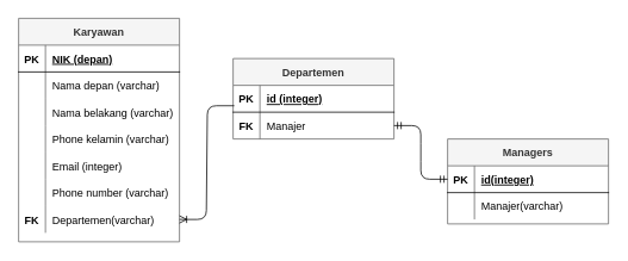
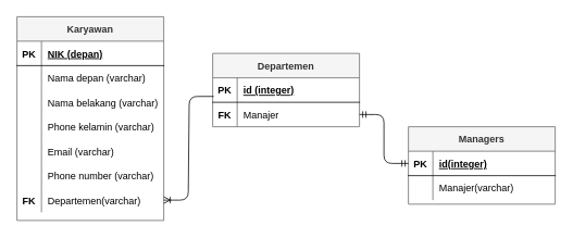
  <mxCell id="0" />
  <mxCell id="1" parent="0" />
  <mxCell id="2" value="Karyawan" style="shape=table;startSize=30;container=1;collapsible=1;childLayout=tableLayout;fixedRows=1;rowLines=0;fontStyle=1;align=center;resizeLast=1;fillColor=#f5f5f5;strokeColor=#666666;fontColor=#333333;" vertex="1" parent="1"><mxGeometry x="20" y="20" width="180" height="250" as="geometry" /></mxCell>
  <mxCell id="3" value="" style="shape=partialRectangle;collapsible=0;dropTarget=0;pointerEvents=0;fillColor=none;top=0;left=0;bottom=1;right=0;points=[[0,0.5],[1,0.5]];portConstraint=eastwest;" vertex="1" parent="2"><mxGeometry y="30" width="180" height="30" as="geometry" /></mxCell>
  <mxCell id="4" value="PK" style="shape=partialRectangle;connectable=0;fillColor=none;top=0;left=0;bottom=0;right=0;fontStyle=1;overflow=hidden;" vertex="1" parent="3"><mxGeometry width="30" height="30" as="geometry" /></mxCell>
  <mxCell id="5" value="NIK (depan)" style="shape=partialRectangle;connectable=0;fillColor=none;top=0;left=0;bottom=0;right=0;align=left;spacingLeft=6;fontStyle=5;overflow=hidden;" vertex="1" parent="3"><mxGeometry x="30" width="150" height="30" as="geometry" /></mxCell>
  <mxCell id="6" value="" style="shape=partialRectangle;collapsible=0;dropTarget=0;pointerEvents=0;fillColor=none;top=0;left=0;bottom=0;right=0;points=[[0,0.5],[1,0.5]];portConstraint=eastwest;" vertex="1" parent="2"><mxGeometry y="60" width="180" height="30" as="geometry" /></mxCell>
  <mxCell id="7" value="" style="shape=partialRectangle;connectable=0;fillColor=none;top=0;left=0;bottom=0;right=0;editable=1;overflow=hidden;" vertex="1" parent="6"><mxGeometry width="30" height="30" as="geometry" /></mxCell>
  <mxCell id="8" value="Nama depan (varchar)" style="shape=partialRectangle;connectable=0;fillColor=none;top=0;left=0;bottom=0;right=0;align=left;spacingLeft=6;overflow=hidden;" vertex="1" parent="6"><mxGeometry x="30" width="150" height="30" as="geometry" /></mxCell>
  <mxCell id="9" value="" style="shape=partialRectangle;collapsible=0;dropTarget=0;pointerEvents=0;fillColor=none;top=0;left=0;bottom=0;right=0;points=[[0,0.5],[1,0.5]];portConstraint=eastwest;" vertex="1" parent="2"><mxGeometry y="90" width="180" height="30" as="geometry" /></mxCell>
  <mxCell id="10" value="" style="shape=partialRectangle;connectable=0;fillColor=none;top=0;left=0;bottom=0;right=0;editable=1;overflow=hidden;" vertex="1" parent="9"><mxGeometry width="30" height="30" as="geometry" /></mxCell>
  <mxCell id="11" value="Nama belakang (varchar)" style="shape=partialRectangle;connectable=0;fillColor=none;top=0;left=0;bottom=0;right=0;align=left;spacingLeft=6;overflow=hidden;" vertex="1" parent="9"><mxGeometry x="30" width="150" height="30" as="geometry" /></mxCell>
  <mxCell id="12" value="" style="shape=partialRectangle;collapsible=0;dropTarget=0;pointerEvents=0;fillColor=none;top=0;left=0;bottom=0;right=0;points=[[0,0.5],[1,0.5]];portConstraint=eastwest;" vertex="1" parent="2"><mxGeometry y="120" width="180" height="30" as="geometry" /></mxCell>
  <mxCell id="13" value="" style="shape=partialRectangle;connectable=0;fillColor=none;top=0;left=0;bottom=0;right=0;editable=1;overflow=hidden;" vertex="1" parent="12"><mxGeometry width="30" height="30" as="geometry" /></mxCell>
  <mxCell id="14" value="Phone kelamin (varchar)" style="shape=partialRectangle;connectable=0;fillColor=none;top=0;left=0;bottom=0;right=0;align=left;spacingLeft=6;overflow=hidden;" vertex="1" parent="12"><mxGeometry x="30" width="150" height="30" as="geometry" /></mxCell>
  <mxCell id="15" value="" style="shape=partialRectangle;collapsible=0;dropTarget=0;pointerEvents=0;fillColor=none;top=0;left=0;bottom=0;right=0;points=[[0,0.5],[1,0.5]];portConstraint=eastwest;" vertex="1" parent="2"><mxGeometry y="150" width="180" height="30" as="geometry" /></mxCell>
  <mxCell id="16" value="" style="shape=partialRectangle;connectable=0;fillColor=none;top=0;left=0;bottom=0;right=0;editable=1;overflow=hidden;" vertex="1" parent="15"><mxGeometry width="30" height="30" as="geometry" /></mxCell>
- <mxCell id="17" value="Email (integer)" style="shape=partialRectangle;connectable=0;fillColor=none;top=0;left=0;bottom=0;right=0;align=left;spacingLeft=6;overflow=hidden;" vertex="1" parent="15"><mxGeometry x="30" width="150" height="30" as="geometry" /></mxCell>
+ <mxCell id="17" value="Email (varchar)" style="shape=partialRectangle;connectable=0;fillColor=none;top=0;left=0;bottom=0;right=0;align=left;spacingLeft=6;overflow=hidden;" vertex="1" parent="15"><mxGeometry x="30" width="150" height="30" as="geometry" /></mxCell>
  <mxCell id="18" value="" style="shape=partialRectangle;collapsible=0;dropTarget=0;pointerEvents=0;fillColor=none;top=0;left=0;bottom=0;right=0;points=[[0,0.5],[1,0.5]];portConstraint=eastwest;" vertex="1" parent="2"><mxGeometry y="180" width="180" height="30" as="geometry" /></mxCell>
  <mxCell id="19" value="" style="shape=partialRectangle;connectable=0;fillColor=none;top=0;left=0;bottom=0;right=0;editable=1;overflow=hidden;" vertex="1" parent="18"><mxGeometry width="30" height="30" as="geometry" /></mxCell>
  <mxCell id="20" value="Phone number (varchar)" style="shape=partialRectangle;connectable=0;fillColor=none;top=0;left=0;bottom=0;right=0;align=left;spacingLeft=6;overflow=hidden;" vertex="1" parent="18"><mxGeometry x="30" width="150" height="30" as="geometry" /></mxCell>
  <mxCell id="21" value="" style="shape=partialRectangle;collapsible=0;dropTarget=0;pointerEvents=0;fillColor=none;top=0;left=0;bottom=0;right=0;points=[[0,0.5],[1,0.5]];portConstraint=eastwest;" vertex="1" parent="2"><mxGeometry y="210" width="180" height="30" as="geometry" /></mxCell>
  <mxCell id="22" value="FK" style="shape=partialRectangle;connectable=0;fillColor=none;top=0;left=0;bottom=0;right=0;editable=1;overflow=hidden;fontStyle=1;" vertex="1" parent="21"><mxGeometry width="30" height="30" as="geometry" /></mxCell>
  <mxCell id="23" value="Departemen(varchar)" style="shape=partialRectangle;connectable=0;fillColor=none;top=0;left=0;bottom=0;right=0;align=left;spacingLeft=6;overflow=hidden;" vertex="1" parent="21"><mxGeometry x="30" width="150" height="30" as="geometry" /></mxCell>
  <mxCell id="24" value="Departemen" style="shape=table;startSize=30;container=1;collapsible=1;childLayout=tableLayout;fixedRows=1;rowLines=0;fontStyle=1;align=center;resizeLast=1;fillColor=#f5f5f5;strokeColor=#666666;fontColor=#333333;" vertex="1" parent="1"><mxGeometry x="260" y="65" width="180" height="90" as="geometry" /></mxCell>
  <mxCell id="25" value="" style="shape=partialRectangle;collapsible=0;dropTarget=0;pointerEvents=0;fillColor=none;top=0;left=0;bottom=1;right=0;points=[[0,0.5],[1,0.5]];portConstraint=eastwest;" vertex="1" parent="24"><mxGeometry y="30" width="180" height="30" as="geometry" /></mxCell>
  <mxCell id="26" value="PK" style="shape=partialRectangle;connectable=0;fillColor=none;top=0;left=0;bottom=0;right=0;fontStyle=1;overflow=hidden;" vertex="1" parent="25"><mxGeometry width="30" height="30" as="geometry" /></mxCell>
  <mxCell id="27" value="id (integer)" style="shape=partialRectangle;connectable=0;fillColor=none;top=0;left=0;bottom=0;right=0;align=left;spacingLeft=6;fontStyle=5;overflow=hidden;" vertex="1" parent="25"><mxGeometry x="30" width="150" height="30" as="geometry" /></mxCell>
  <mxCell id="28" value="" style="shape=partialRectangle;collapsible=0;dropTarget=0;pointerEvents=0;fillColor=none;top=0;left=0;bottom=0;right=0;points=[[0,0.5],[1,0.5]];portConstraint=eastwest;" vertex="1" parent="24"><mxGeometry y="60" width="180" height="30" as="geometry" /></mxCell>
  <mxCell id="29" value="FK" style="shape=partialRectangle;connectable=0;fillColor=none;top=0;left=0;bottom=0;right=0;editable=1;overflow=hidden;fontStyle=1;" vertex="1" parent="28"><mxGeometry width="30" height="30" as="geometry" /></mxCell>
  <mxCell id="30" value="Manajer" style="shape=partialRectangle;connectable=0;fillColor=none;top=0;left=0;bottom=0;right=0;align=left;spacingLeft=6;overflow=hidden;" vertex="1" parent="28"><mxGeometry x="30" width="150" height="30" as="geometry" /></mxCell>
  <mxCell id="31" value="Managers" style="shape=table;startSize=30;container=1;collapsible=1;childLayout=tableLayout;fixedRows=1;rowLines=0;fontStyle=1;align=center;resizeLast=1;fillColor=#f5f5f5;strokeColor=#666666;fontColor=#333333;" vertex="1" parent="1"><mxGeometry x="500" y="155" width="180" height="95" as="geometry" /></mxCell>
  <mxCell id="32" value="" style="shape=partialRectangle;collapsible=0;dropTarget=0;pointerEvents=0;fillColor=none;top=0;left=0;bottom=1;right=0;points=[[0,0.5],[1,0.5]];portConstraint=eastwest;" vertex="1" parent="31"><mxGeometry y="30" width="180" height="30" as="geometry" /></mxCell>
  <mxCell id="33" value="PK" style="shape=partialRectangle;connectable=0;fillColor=none;top=0;left=0;bottom=0;right=0;fontStyle=1;overflow=hidden;" vertex="1" parent="32"><mxGeometry width="30" height="30" as="geometry" /></mxCell>
  <mxCell id="34" value="id(integer)" style="shape=partialRectangle;connectable=0;fillColor=none;top=0;left=0;bottom=0;right=0;align=left;spacingLeft=6;fontStyle=5;overflow=hidden;" vertex="1" parent="32"><mxGeometry x="30" width="150" height="30" as="geometry" /></mxCell>
  <mxCell id="35" value="" style="shape=partialRectangle;collapsible=0;dropTarget=0;pointerEvents=0;fillColor=none;top=0;left=0;bottom=0;right=0;points=[[0,0.5],[1,0.5]];portConstraint=eastwest;" vertex="1" parent="31"><mxGeometry y="60" width="180" height="30" as="geometry" /></mxCell>
  <mxCell id="36" value="" style="shape=partialRectangle;connectable=0;fillColor=none;top=0;left=0;bottom=0;right=0;editable=1;overflow=hidden;" vertex="1" parent="35"><mxGeometry width="30" height="30" as="geometry" /></mxCell>
  <mxCell id="37" value="Manajer(varchar)" style="shape=partialRectangle;connectable=0;fillColor=none;top=0;left=0;bottom=0;right=0;align=left;spacingLeft=6;overflow=hidden;" vertex="1" parent="35"><mxGeometry x="30" width="150" height="30" as="geometry" /></mxCell>
  <mxCell id="38" value="" style="edgeStyle=entityRelationEdgeStyle;fontSize=12;html=1;endArrow=ERoneToMany;exitX=0.007;exitY=0.761;exitDx=0;exitDy=0;exitPerimeter=0;entryX=1;entryY=0.5;entryDx=0;entryDy=0;" edge="1" parent="1" source="25" target="21"><mxGeometry width="100" height="100" relative="1" as="geometry"><mxPoint x="200" y="230" as="sourcePoint" /><mxPoint x="300" y="130" as="targetPoint" /></mxGeometry></mxCell>
  <mxCell id="39" value="" style="edgeStyle=entityRelationEdgeStyle;fontSize=12;html=1;endArrow=ERmandOne;startArrow=ERmandOne;entryX=0;entryY=0.5;entryDx=0;entryDy=0;" edge="1" parent="1" source="28" target="32"><mxGeometry width="100" height="100" relative="1" as="geometry"><mxPoint x="440" y="230" as="sourcePoint" /><mxPoint x="540" y="130" as="targetPoint" /></mxGeometry></mxCell>
